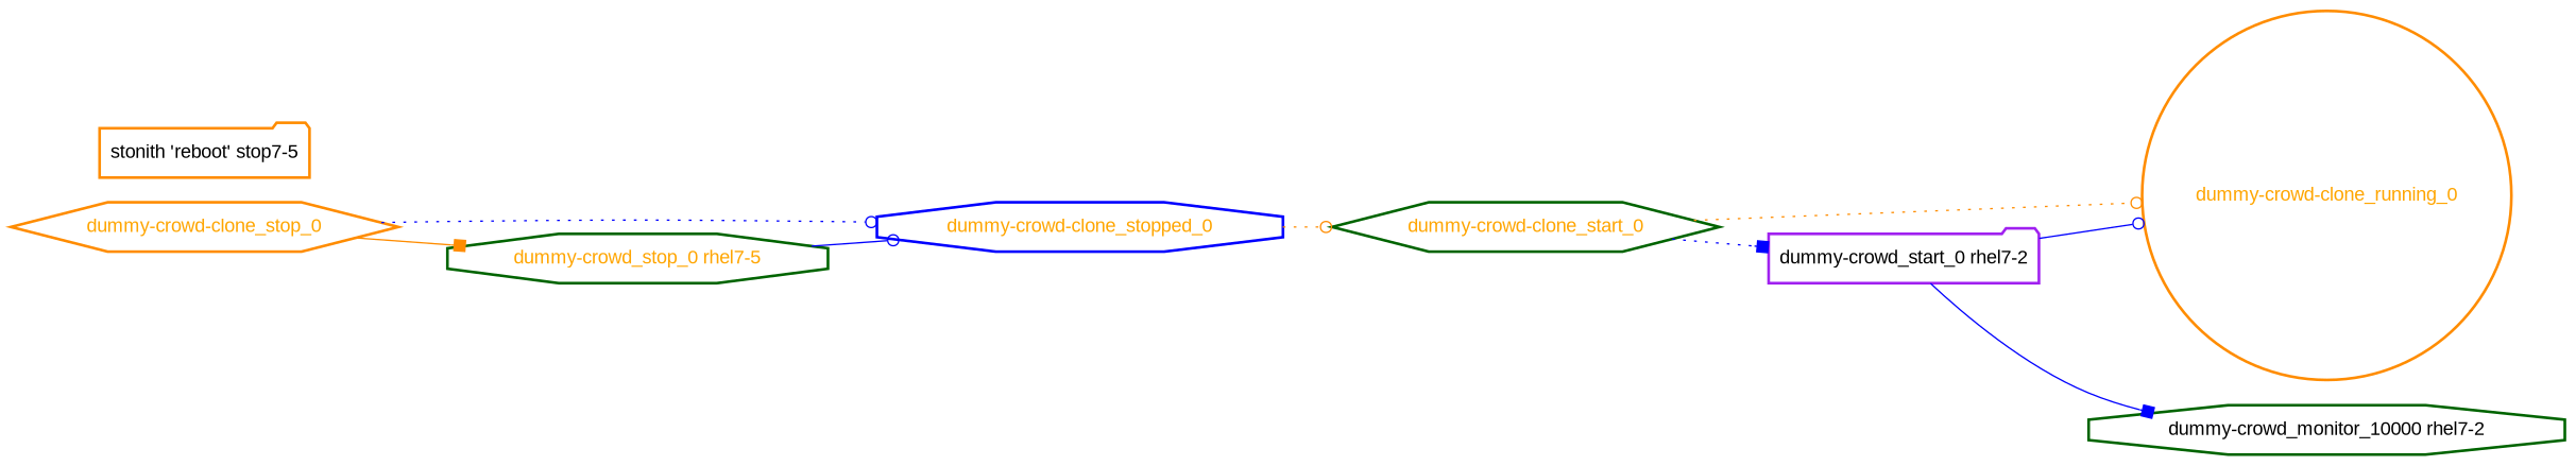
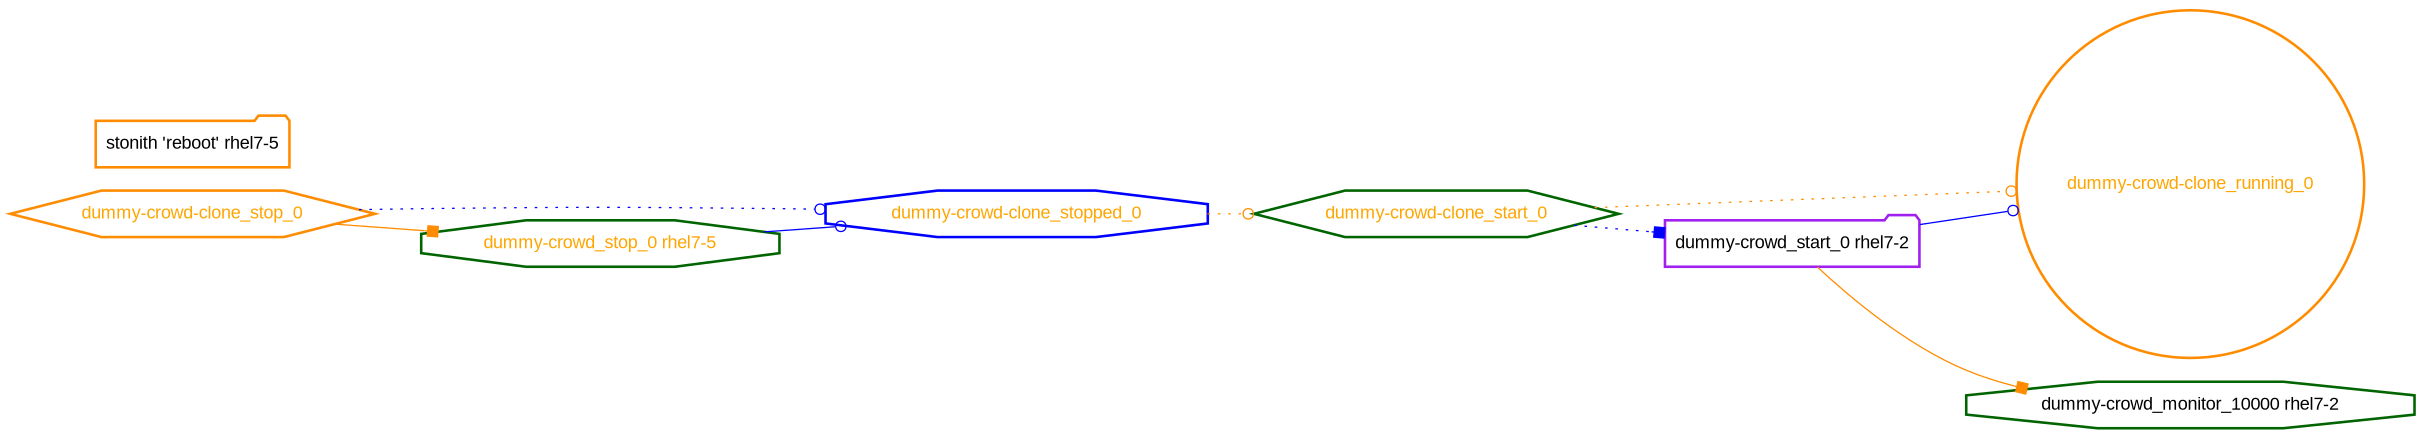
  digraph {
    fontname="Liberation Sans"
    rankdir=LR
    node [color=darkorange fontcolor=orange fontname="Liberation Sans" shape=octagon style=bold]
    edge [arrowhead=odot color=blue fontname="Liberation Sans" style=dotted]
    "dummy-crowd-clone_running_0" [shape=circle]
    "dummy-crowd-clone_start_0" [color=darkgreen shape=hexagon]
    "dummy-crowd_start_0 rhel7-2" [color=purple fontcolor=black shape=folder]
    "dummy-crowd_monitor_10000 rhel7-2" [color=darkgreen fontcolor=black]
    "dummy-crowd-clone_stopped_0" [color=blue]
    "dummy-crowd-clone_stop_0" [shape=hexagon]
    "dummy-crowd_stop_0 rhel7-5" [color=darkgreen]
-   "stonith 'reboot' rhel7-5" [fontcolor=black shape=folder label="stonith 'reboot' stop7-5"]
+   "stonith 'reboot' rhel7-5" [fontcolor=black shape=folder]
    "dummy-crowd-clone_start_0" -> "dummy-crowd-clone_running_0" [color=darkorange]
    "dummy-crowd-clone_start_0" -> "dummy-crowd_start_0 rhel7-2" [arrowhead=box]
    "dummy-crowd_start_0 rhel7-2" -> "dummy-crowd-clone_running_0" [style=solid]
-   "dummy-crowd_start_0 rhel7-2" -> "dummy-crowd_monitor_10000 rhel7-2" [arrowhead=box style=solid]
+   "dummy-crowd_start_0 rhel7-2" -> "dummy-crowd_monitor_10000 rhel7-2" [arrowhead=box color=darkorange style=solid]
    "dummy-crowd-clone_stopped_0" -> "dummy-crowd-clone_start_0" [color=darkorange]
    "dummy-crowd-clone_stop_0" -> "dummy-crowd-clone_stopped_0"
    "dummy-crowd-clone_stop_0" -> "dummy-crowd_stop_0 rhel7-5" [arrowhead=box color=darkorange style=solid]
    "dummy-crowd_stop_0 rhel7-5" -> "dummy-crowd-clone_stopped_0" [style=solid]
  }
